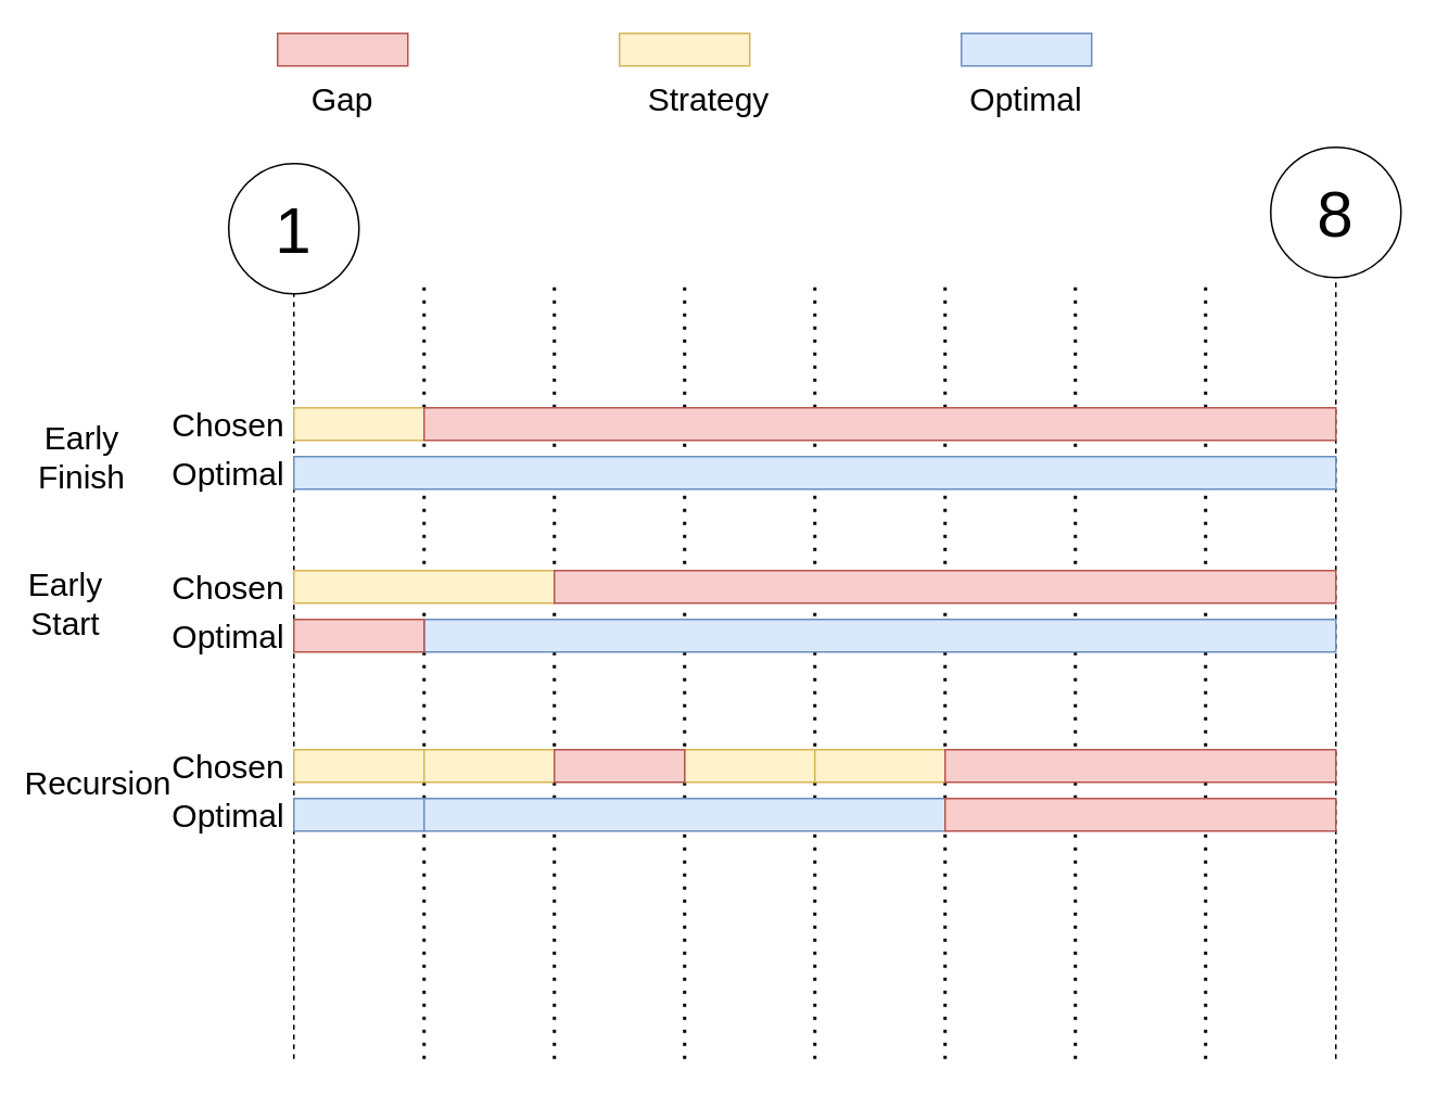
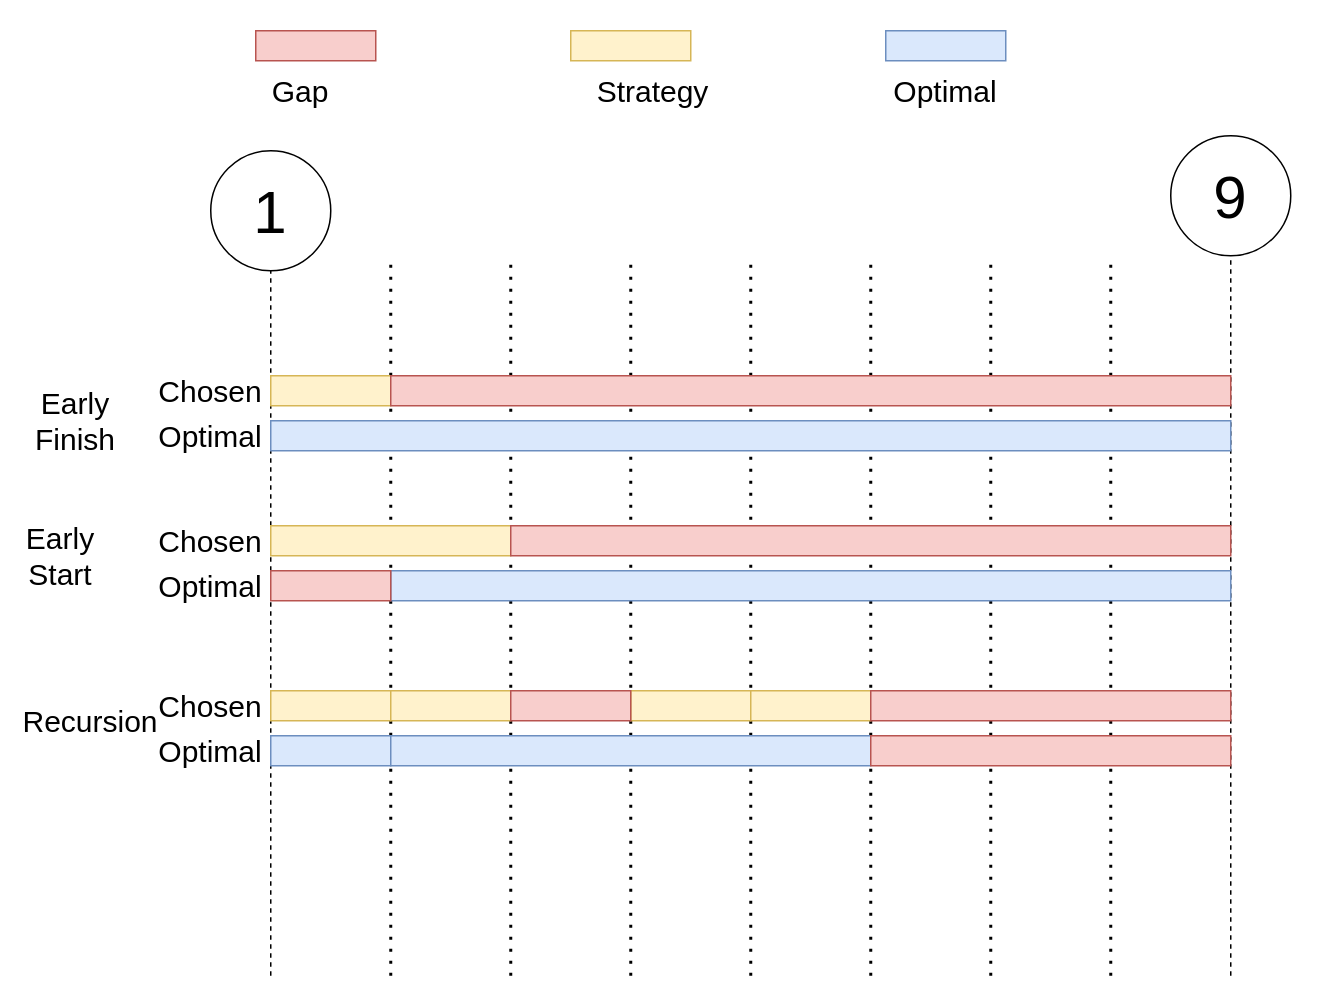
  <mxCell id="0" />
  <mxCell id="1" style="locked=1;" parent="0" />
  <mxCell id="2" value="" style="endArrow=none;dashed=1;html=1;" edge="1" parent="1"><mxGeometry width="50" height="50" relative="1" as="geometry"><mxPoint x="180" y="650" as="sourcePoint" /><mxPoint x="180" y="170" as="targetPoint" /></mxGeometry></mxCell>
  <mxCell id="3" value="" style="endArrow=none;dashed=1;html=1;" edge="1" parent="1"><mxGeometry width="50" height="50" relative="1" as="geometry"><mxPoint x="820" y="650" as="sourcePoint" /><mxPoint x="820" y="170" as="targetPoint" /></mxGeometry></mxCell>
  <mxCell id="4" value="" style="endArrow=none;dashed=1;html=1;dashPattern=1 3;strokeWidth=2;" edge="1" parent="1"><mxGeometry width="50" height="50" relative="1" as="geometry"><mxPoint x="260" y="650" as="sourcePoint" /><mxPoint x="260" y="170" as="targetPoint" /></mxGeometry></mxCell>
  <mxCell id="5" value="" style="endArrow=none;dashed=1;html=1;dashPattern=1 3;strokeWidth=2;" edge="1" parent="1"><mxGeometry width="50" height="50" relative="1" as="geometry"><mxPoint x="340" y="650" as="sourcePoint" /><mxPoint x="340" y="170" as="targetPoint" /></mxGeometry></mxCell>
  <mxCell id="6" value="" style="endArrow=none;dashed=1;html=1;dashPattern=1 3;strokeWidth=2;" edge="1" parent="1"><mxGeometry width="50" height="50" relative="1" as="geometry"><mxPoint x="420" y="650" as="sourcePoint" /><mxPoint x="420" y="170" as="targetPoint" /></mxGeometry></mxCell>
  <mxCell id="7" value="" style="endArrow=none;dashed=1;html=1;dashPattern=1 3;strokeWidth=2;" edge="1" parent="1"><mxGeometry width="50" height="50" relative="1" as="geometry"><mxPoint x="500" y="650" as="sourcePoint" /><mxPoint x="500" y="170" as="targetPoint" /></mxGeometry></mxCell>
  <mxCell id="8" value="" style="endArrow=none;dashed=1;html=1;dashPattern=1 3;strokeWidth=2;" edge="1" parent="1"><mxGeometry width="50" height="50" relative="1" as="geometry"><mxPoint x="580" y="650" as="sourcePoint" /><mxPoint x="580" y="170" as="targetPoint" /></mxGeometry></mxCell>
  <mxCell id="9" value="" style="endArrow=none;dashed=1;html=1;dashPattern=1 3;strokeWidth=2;" edge="1" parent="1"><mxGeometry width="50" height="50" relative="1" as="geometry"><mxPoint x="660" y="650" as="sourcePoint" /><mxPoint x="660" y="170" as="targetPoint" /></mxGeometry></mxCell>
  <mxCell id="10" value="" style="endArrow=none;dashed=1;html=1;dashPattern=1 3;strokeWidth=2;" edge="1" parent="1"><mxGeometry width="50" height="50" relative="1" as="geometry"><mxPoint x="740" y="650" as="sourcePoint" /><mxPoint x="740" y="170" as="targetPoint" /></mxGeometry></mxCell>
  <mxCell id="11" value="Foreground" style="" parent="0" />
  <mxCell id="12" value="" style="rounded=0;whiteSpace=wrap;html=1;fillColor=#fff2cc;strokeColor=#d6b656;" vertex="1" parent="11"><mxGeometry x="180" y="250" width="80" height="20" as="geometry" /></mxCell>
  <mxCell id="13" value="&lt;font style=&quot;font-size: 40px&quot;&gt;1&lt;/font&gt;" style="ellipse;whiteSpace=wrap;html=1;aspect=fixed;" vertex="1" parent="11"><mxGeometry x="140" y="100" width="80" height="80" as="geometry" /></mxCell>
- <mxCell id="14" value="&lt;span style=&quot;font-size: 40px&quot;&gt;8&lt;/span&gt;" style="ellipse;whiteSpace=wrap;html=1;aspect=fixed;" vertex="1" parent="11"><mxGeometry x="780" y="90" width="80" height="80" as="geometry" /></mxCell>
+ <mxCell id="14" value="&lt;span style=&quot;font-size: 40px&quot;&gt;9&lt;/span&gt;" style="ellipse;whiteSpace=wrap;html=1;aspect=fixed;" vertex="1" parent="11"><mxGeometry x="780" y="90" width="80" height="80" as="geometry" /></mxCell>
  <mxCell id="15" value="" style="rounded=0;whiteSpace=wrap;html=1;fillColor=#dae8fc;strokeColor=#6c8ebf;" vertex="1" parent="11"><mxGeometry x="180" y="280" width="640" height="20" as="geometry" /></mxCell>
  <mxCell id="16" value="&lt;font style=&quot;font-size: 20px&quot;&gt;Chosen&lt;/font&gt;" style="text;html=1;strokeColor=none;fillColor=none;align=center;verticalAlign=middle;whiteSpace=wrap;rounded=0;" vertex="1" parent="11"><mxGeometry x="120" y="250" width="40" height="20" as="geometry" /></mxCell>
  <mxCell id="17" value="&lt;span style=&quot;font-size: 20px&quot;&gt;Optimal&lt;br&gt;&lt;/span&gt;" style="text;html=1;strokeColor=none;fillColor=none;align=center;verticalAlign=middle;whiteSpace=wrap;rounded=0;" vertex="1" parent="11"><mxGeometry x="120" y="280" width="40" height="20" as="geometry" /></mxCell>
  <mxCell id="18" value="" style="rounded=0;whiteSpace=wrap;html=1;fillColor=#fff2cc;strokeColor=#d6b656;" vertex="1" parent="11"><mxGeometry x="180" y="350" width="160" height="20" as="geometry" /></mxCell>
  <mxCell id="19" value="" style="rounded=0;whiteSpace=wrap;html=1;fillColor=#dae8fc;strokeColor=#6c8ebf;" vertex="1" parent="11"><mxGeometry x="260" y="380" width="560" height="20" as="geometry" /></mxCell>
  <mxCell id="20" value="&lt;font style=&quot;font-size: 20px&quot;&gt;Chosen&lt;/font&gt;" style="text;html=1;strokeColor=none;fillColor=none;align=center;verticalAlign=middle;whiteSpace=wrap;rounded=0;" vertex="1" parent="11"><mxGeometry x="120" y="350" width="40" height="20" as="geometry" /></mxCell>
  <mxCell id="21" value="&lt;span style=&quot;font-size: 20px&quot;&gt;Optimal&lt;br&gt;&lt;/span&gt;" style="text;html=1;strokeColor=none;fillColor=none;align=center;verticalAlign=middle;whiteSpace=wrap;rounded=0;" vertex="1" parent="11"><mxGeometry x="120" y="380" width="40" height="20" as="geometry" /></mxCell>
  <mxCell id="22" value="" style="rounded=0;whiteSpace=wrap;html=1;fillColor=#fff2cc;strokeColor=#d6b656;" vertex="1" parent="11"><mxGeometry x="180" y="460" width="80" height="20" as="geometry" /></mxCell>
  <mxCell id="23" value="" style="rounded=0;whiteSpace=wrap;html=1;fillColor=#dae8fc;strokeColor=#6c8ebf;" vertex="1" parent="11"><mxGeometry x="180" y="490" width="80" height="20" as="geometry" /></mxCell>
  <mxCell id="24" value="&lt;font style=&quot;font-size: 20px&quot;&gt;Chosen&lt;/font&gt;" style="text;html=1;strokeColor=none;fillColor=none;align=center;verticalAlign=middle;whiteSpace=wrap;rounded=0;" vertex="1" parent="11"><mxGeometry x="120" y="460" width="40" height="20" as="geometry" /></mxCell>
  <mxCell id="25" value="&lt;span style=&quot;font-size: 20px&quot;&gt;Optimal&lt;br&gt;&lt;/span&gt;" style="text;html=1;strokeColor=none;fillColor=none;align=center;verticalAlign=middle;whiteSpace=wrap;rounded=0;" vertex="1" parent="11"><mxGeometry x="120" y="490" width="40" height="20" as="geometry" /></mxCell>
  <mxCell id="26" value="" style="rounded=0;whiteSpace=wrap;html=1;fillColor=#f8cecc;strokeColor=#b85450;" vertex="1" parent="11"><mxGeometry x="260" y="250" width="560" height="20" as="geometry" /></mxCell>
  <mxCell id="27" value="" style="rounded=0;whiteSpace=wrap;html=1;fillColor=#f8cecc;strokeColor=#b85450;" vertex="1" parent="11"><mxGeometry x="340" y="350" width="480" height="20" as="geometry" /></mxCell>
  <mxCell id="28" value="" style="rounded=0;whiteSpace=wrap;html=1;fillColor=#f8cecc;strokeColor=#b85450;" vertex="1" parent="11"><mxGeometry x="180" y="380" width="80" height="20" as="geometry" /></mxCell>
  <mxCell id="29" value="" style="rounded=0;whiteSpace=wrap;html=1;fillColor=#f8cecc;strokeColor=#b85450;" vertex="1" parent="11"><mxGeometry x="170" y="20" width="80" height="20" as="geometry" /></mxCell>
- <mxCell id="30" value="&lt;span style=&quot;font-size: 20px&quot;&gt;Gap&lt;br&gt;&lt;/span&gt;" style="text;html=1;strokeColor=none;fillColor=none;align=center;verticalAlign=middle;whiteSpace=wrap;rounded=0;" vertex="1" parent="11"><mxGeometry x="190" y="50" width="40" height="20" as="geometry" /></mxCell>
+ <mxCell id="30" value="&lt;span style=&quot;font-size: 20px&quot;&gt;Gap&lt;br&gt;&lt;/span&gt;" style="text;html=1;strokeColor=none;fillColor=none;align=center;verticalAlign=middle;whiteSpace=wrap;rounded=0;" vertex="1" parent="11"><mxGeometry x="180" y="50" width="40" height="20" as="geometry" /></mxCell>
  <mxCell id="31" value="" style="rounded=0;whiteSpace=wrap;html=1;fillColor=#fff2cc;strokeColor=#d6b656;" vertex="1" parent="11"><mxGeometry x="380" y="20" width="80" height="20" as="geometry" /></mxCell>
  <mxCell id="32" value="&lt;span style=&quot;font-size: 20px&quot;&gt;Strategy&lt;/span&gt;" style="text;html=1;strokeColor=none;fillColor=none;align=center;verticalAlign=middle;whiteSpace=wrap;rounded=0;" vertex="1" parent="11"><mxGeometry x="415" y="50" width="40" height="20" as="geometry" /></mxCell>
  <mxCell id="33" value="" style="rounded=0;whiteSpace=wrap;html=1;fillColor=#dae8fc;strokeColor=#6c8ebf;" vertex="1" parent="11"><mxGeometry x="590" y="20" width="80" height="20" as="geometry" /></mxCell>
  <mxCell id="34" value="&lt;span style=&quot;font-size: 20px&quot;&gt;Optimal&lt;br&gt;&lt;/span&gt;" style="text;html=1;strokeColor=none;fillColor=none;align=center;verticalAlign=middle;whiteSpace=wrap;rounded=0;" vertex="1" parent="11"><mxGeometry x="610" y="50" width="40" height="20" as="geometry" /></mxCell>
  <mxCell id="35" value="&lt;span style=&quot;font-size: 20px&quot;&gt;Early &lt;br&gt;Finish&lt;/span&gt;" style="text;html=1;strokeColor=none;fillColor=none;align=center;verticalAlign=middle;whiteSpace=wrap;rounded=0;" vertex="1" parent="11"><mxGeometry x="30" y="270" width="40" height="20" as="geometry" /></mxCell>
  <mxCell id="36" value="&lt;span style=&quot;font-size: 20px&quot;&gt;Early &lt;br&gt;Start&lt;br&gt;&lt;/span&gt;" style="text;html=1;strokeColor=none;fillColor=none;align=center;verticalAlign=middle;whiteSpace=wrap;rounded=0;" vertex="1" parent="11"><mxGeometry x="20" y="360" width="40" height="20" as="geometry" /></mxCell>
  <mxCell id="37" value="&lt;span style=&quot;font-size: 20px&quot;&gt;Recursion&lt;br&gt;&lt;/span&gt;" style="text;html=1;strokeColor=none;fillColor=none;align=center;verticalAlign=middle;whiteSpace=wrap;rounded=0;" vertex="1" parent="11"><mxGeometry x="40" y="470" width="40" height="20" as="geometry" /></mxCell>
  <mxCell id="38" value="" style="rounded=0;whiteSpace=wrap;html=1;fillColor=#fff2cc;strokeColor=#d6b656;" vertex="1" parent="11"><mxGeometry x="260" y="460" width="80" height="20" as="geometry" /></mxCell>
  <mxCell id="39" value="" style="rounded=0;whiteSpace=wrap;html=1;fillColor=#fff2cc;strokeColor=#d6b656;" vertex="1" parent="11"><mxGeometry x="420" y="460" width="80" height="20" as="geometry" /></mxCell>
  <mxCell id="40" value="" style="rounded=0;whiteSpace=wrap;html=1;fillColor=#fff2cc;strokeColor=#d6b656;" vertex="1" parent="11"><mxGeometry x="500" y="460" width="80" height="20" as="geometry" /></mxCell>
  <mxCell id="41" value="" style="rounded=0;whiteSpace=wrap;html=1;fillColor=#dae8fc;strokeColor=#6c8ebf;" vertex="1" parent="11"><mxGeometry x="260" y="490" width="320" height="20" as="geometry" /></mxCell>
  <mxCell id="42" value="" style="rounded=0;whiteSpace=wrap;html=1;fillColor=#f8cecc;strokeColor=#b85450;" vertex="1" parent="11"><mxGeometry x="340" y="460" width="80" height="20" as="geometry" /></mxCell>
  <mxCell id="43" value="" style="rounded=0;whiteSpace=wrap;html=1;fillColor=#f8cecc;strokeColor=#b85450;" vertex="1" parent="11"><mxGeometry x="580" y="460" width="240" height="20" as="geometry" /></mxCell>
  <mxCell id="44" value="" style="rounded=0;whiteSpace=wrap;html=1;fillColor=#f8cecc;strokeColor=#b85450;" vertex="1" parent="11"><mxGeometry x="580" y="490" width="240" height="20" as="geometry" /></mxCell>
